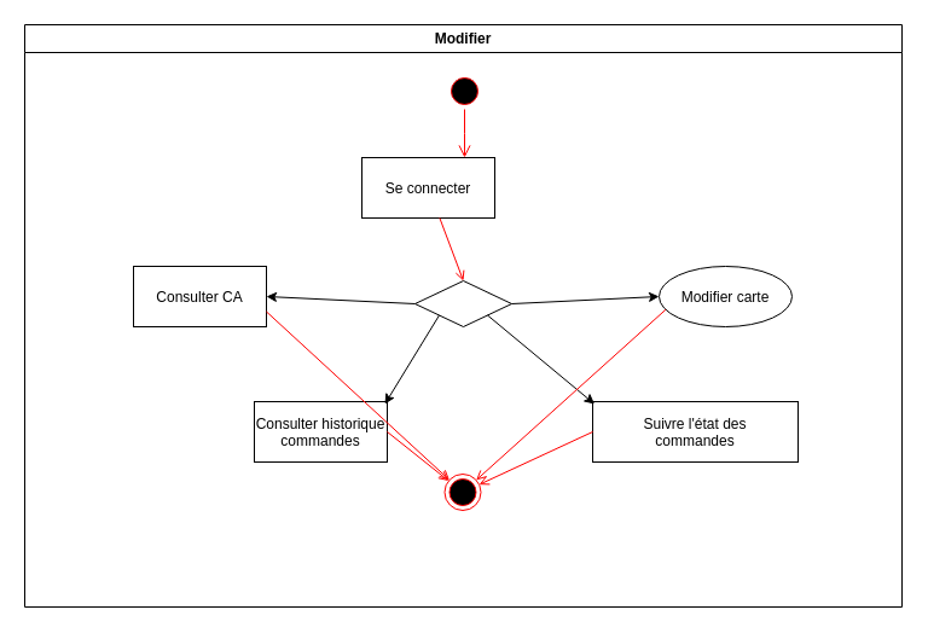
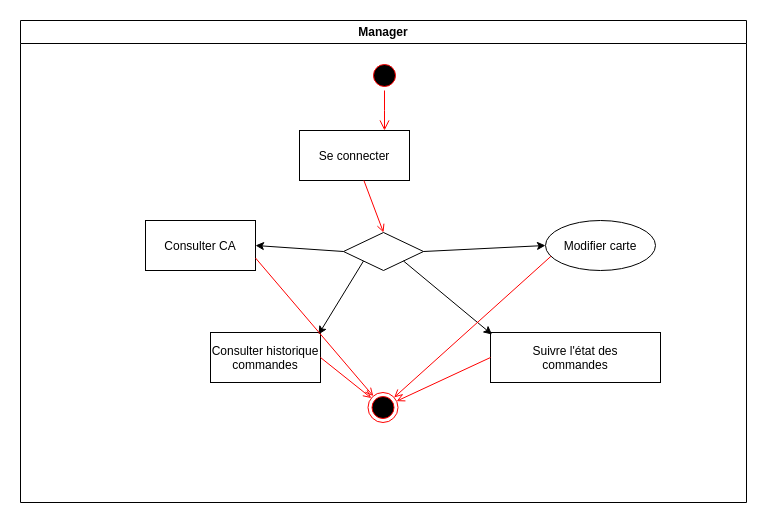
  <mxCell id="0" />
  <mxCell id="1" parent="0" />
- <mxCell id="2" value="Modifier" style="swimlane;whiteSpace=wrap;startSize=23;" parent="1" vertex="1"><mxGeometry x="20" y="20" width="726" height="482" as="geometry" /></mxCell>
+ <mxCell id="2" value="Manager" style="swimlane;whiteSpace=wrap;startSize=23;" parent="1" vertex="1"><mxGeometry x="20" y="20" width="726" height="482" as="geometry" /></mxCell>
  <mxCell id="3" value="" style="ellipse;shape=startState;fillColor=#000000;strokeColor=#ff0000;" parent="2" vertex="1"><mxGeometry x="349" y="40" width="30" height="30" as="geometry" /></mxCell>
  <mxCell id="4" value="" style="edgeStyle=elbowEdgeStyle;elbow=horizontal;verticalAlign=bottom;endArrow=open;endSize=8;strokeColor=#FF0000;endFill=1;rounded=0" parent="2" source="3" target="5" edge="1"><mxGeometry x="349" y="40" as="geometry"><mxPoint x="364" y="110" as="targetPoint" /></mxGeometry></mxCell>
  <mxCell id="5" value="Se connecter" style="" parent="2" vertex="1"><mxGeometry x="279" y="110" width="110" height="50" as="geometry" /></mxCell>
  <mxCell id="6" value="" style="endArrow=open;strokeColor=#FF0000;endFill=1;rounded=0;entryX=0.5;entryY=0;entryDx=0;entryDy=0;" parent="2" source="5" target="8" edge="1"><mxGeometry relative="1" as="geometry"><mxPoint x="115" y="220" as="targetPoint" /></mxGeometry></mxCell>
- <mxCell id="7" value="Consulter CA" style="" parent="2" vertex="1"><mxGeometry x="90" y="200" width="110" height="50" as="geometry" /></mxCell>
+ <mxCell id="7" value="Consulter CA" style="" parent="2" vertex="1"><mxGeometry x="125" y="200" width="110" height="50" as="geometry" /></mxCell>
  <mxCell id="8" value="" style="rhombus;whiteSpace=wrap;html=1;" parent="2" vertex="1"><mxGeometry x="323" y="212" width="80" height="38" as="geometry" /></mxCell>
  <mxCell id="9" value="Modifier carte" style="ellipse;" parent="2" vertex="1"><mxGeometry x="525" y="200" width="110" height="50" as="geometry" /></mxCell>
  <mxCell id="10" value="Suivre l'état des&#10;commandes" style="" parent="2" vertex="1"><mxGeometry x="470" y="312" width="170" height="50" as="geometry" /></mxCell>
  <mxCell id="11" value="Consulter historique&#10;commandes" style="" parent="2" vertex="1"><mxGeometry x="190" y="312" width="110" height="50" as="geometry" /></mxCell>
  <mxCell id="12" value="" style="ellipse;html=1;shape=endState;fillColor=#000000;strokeColor=#ff0000;" parent="2" vertex="1"><mxGeometry x="347.5" y="372" width="30" height="30" as="geometry" /></mxCell>
  <mxCell id="13" value="" style="endArrow=classic;html=1;exitX=0;exitY=0.5;exitDx=0;exitDy=0;entryX=1;entryY=0.5;entryDx=0;entryDy=0;" parent="2" source="8" target="7" edge="1"><mxGeometry width="50" height="50" relative="1" as="geometry"><mxPoint x="329" y="322" as="sourcePoint" /><mxPoint x="379" y="272" as="targetPoint" /></mxGeometry></mxCell>
  <mxCell id="14" value="" style="endArrow=classic;html=1;entryX=0;entryY=0.5;entryDx=0;entryDy=0;exitX=1;exitY=0.5;exitDx=0;exitDy=0;" parent="2" source="8" target="9" edge="1"><mxGeometry width="50" height="50" relative="1" as="geometry"><mxPoint x="405" y="241" as="sourcePoint" /><mxPoint x="210" y="235" as="targetPoint" /></mxGeometry></mxCell>
  <mxCell id="15" value="" style="endArrow=classic;html=1;exitX=0;exitY=1;exitDx=0;exitDy=0;entryX=0.982;entryY=0.04;entryDx=0;entryDy=0;entryPerimeter=0;" parent="2" source="8" target="11" edge="1"><mxGeometry width="50" height="50" relative="1" as="geometry"><mxPoint x="343" y="251" as="sourcePoint" /><mxPoint x="220" y="245" as="targetPoint" /></mxGeometry></mxCell>
  <mxCell id="16" value="" style="endArrow=classic;html=1;exitX=1;exitY=1;exitDx=0;exitDy=0;entryX=0.009;entryY=0.04;entryDx=0;entryDy=0;entryPerimeter=0;" parent="2" source="8" target="10" edge="1"><mxGeometry width="50" height="50" relative="1" as="geometry"><mxPoint x="353" y="251" as="sourcePoint" /><mxPoint x="263" y="324" as="targetPoint" /></mxGeometry></mxCell>
  <mxCell id="17" value="" style="endArrow=open;strokeColor=#FF0000;endFill=1;rounded=0;exitX=1;exitY=0.75;exitDx=0;exitDy=0;" parent="2" source="7" target="12" edge="1"><mxGeometry relative="1" as="geometry"><mxPoint x="555" y="268" as="sourcePoint" /><mxPoint x="402.5" y="342" as="targetPoint" /></mxGeometry></mxCell>
  <mxCell id="18" value="" style="endArrow=open;strokeColor=#FF0000;endFill=1;rounded=0;exitX=1;exitY=0.5;exitDx=0;exitDy=0;" parent="2" source="11" target="12" edge="1"><mxGeometry relative="1" as="geometry"><mxPoint x="545" y="258" as="sourcePoint" /><mxPoint x="392.5" y="332" as="targetPoint" /></mxGeometry></mxCell>
  <mxCell id="19" value="" style="endArrow=open;strokeColor=#FF0000;endFill=1;rounded=0;exitX=0;exitY=0.5;exitDx=0;exitDy=0;" parent="2" source="10" target="12" edge="1"><mxGeometry relative="1" as="geometry"><mxPoint x="535" y="248" as="sourcePoint" /><mxPoint x="382.5" y="322" as="targetPoint" /></mxGeometry></mxCell>
  <mxCell id="20" value="" style="endArrow=open;strokeColor=#FF0000;endFill=1;rounded=0;exitX=0;exitY=0.75;exitDx=0;exitDy=0;" parent="2" source="9" target="12" edge="1"><mxGeometry relative="1" as="geometry"><mxPoint x="373" y="260" as="sourcePoint" /><mxPoint x="372.5" y="312" as="targetPoint" /></mxGeometry></mxCell>
